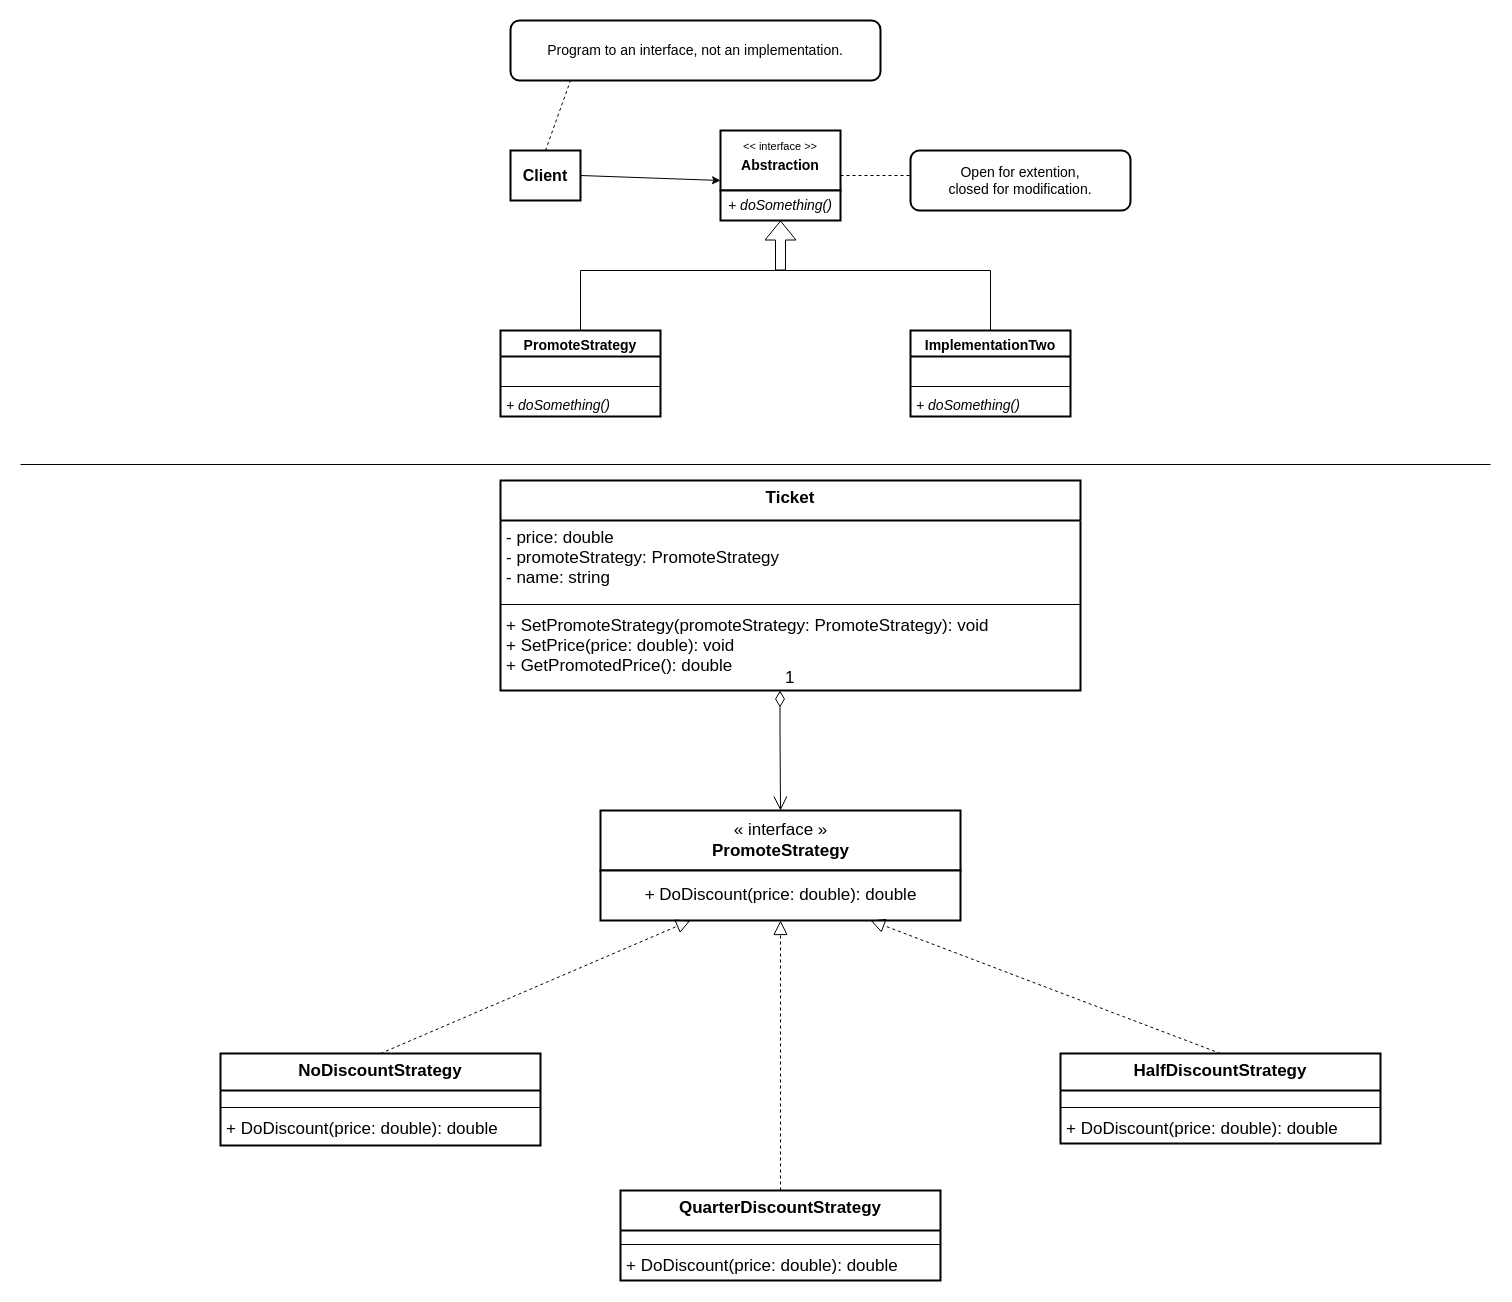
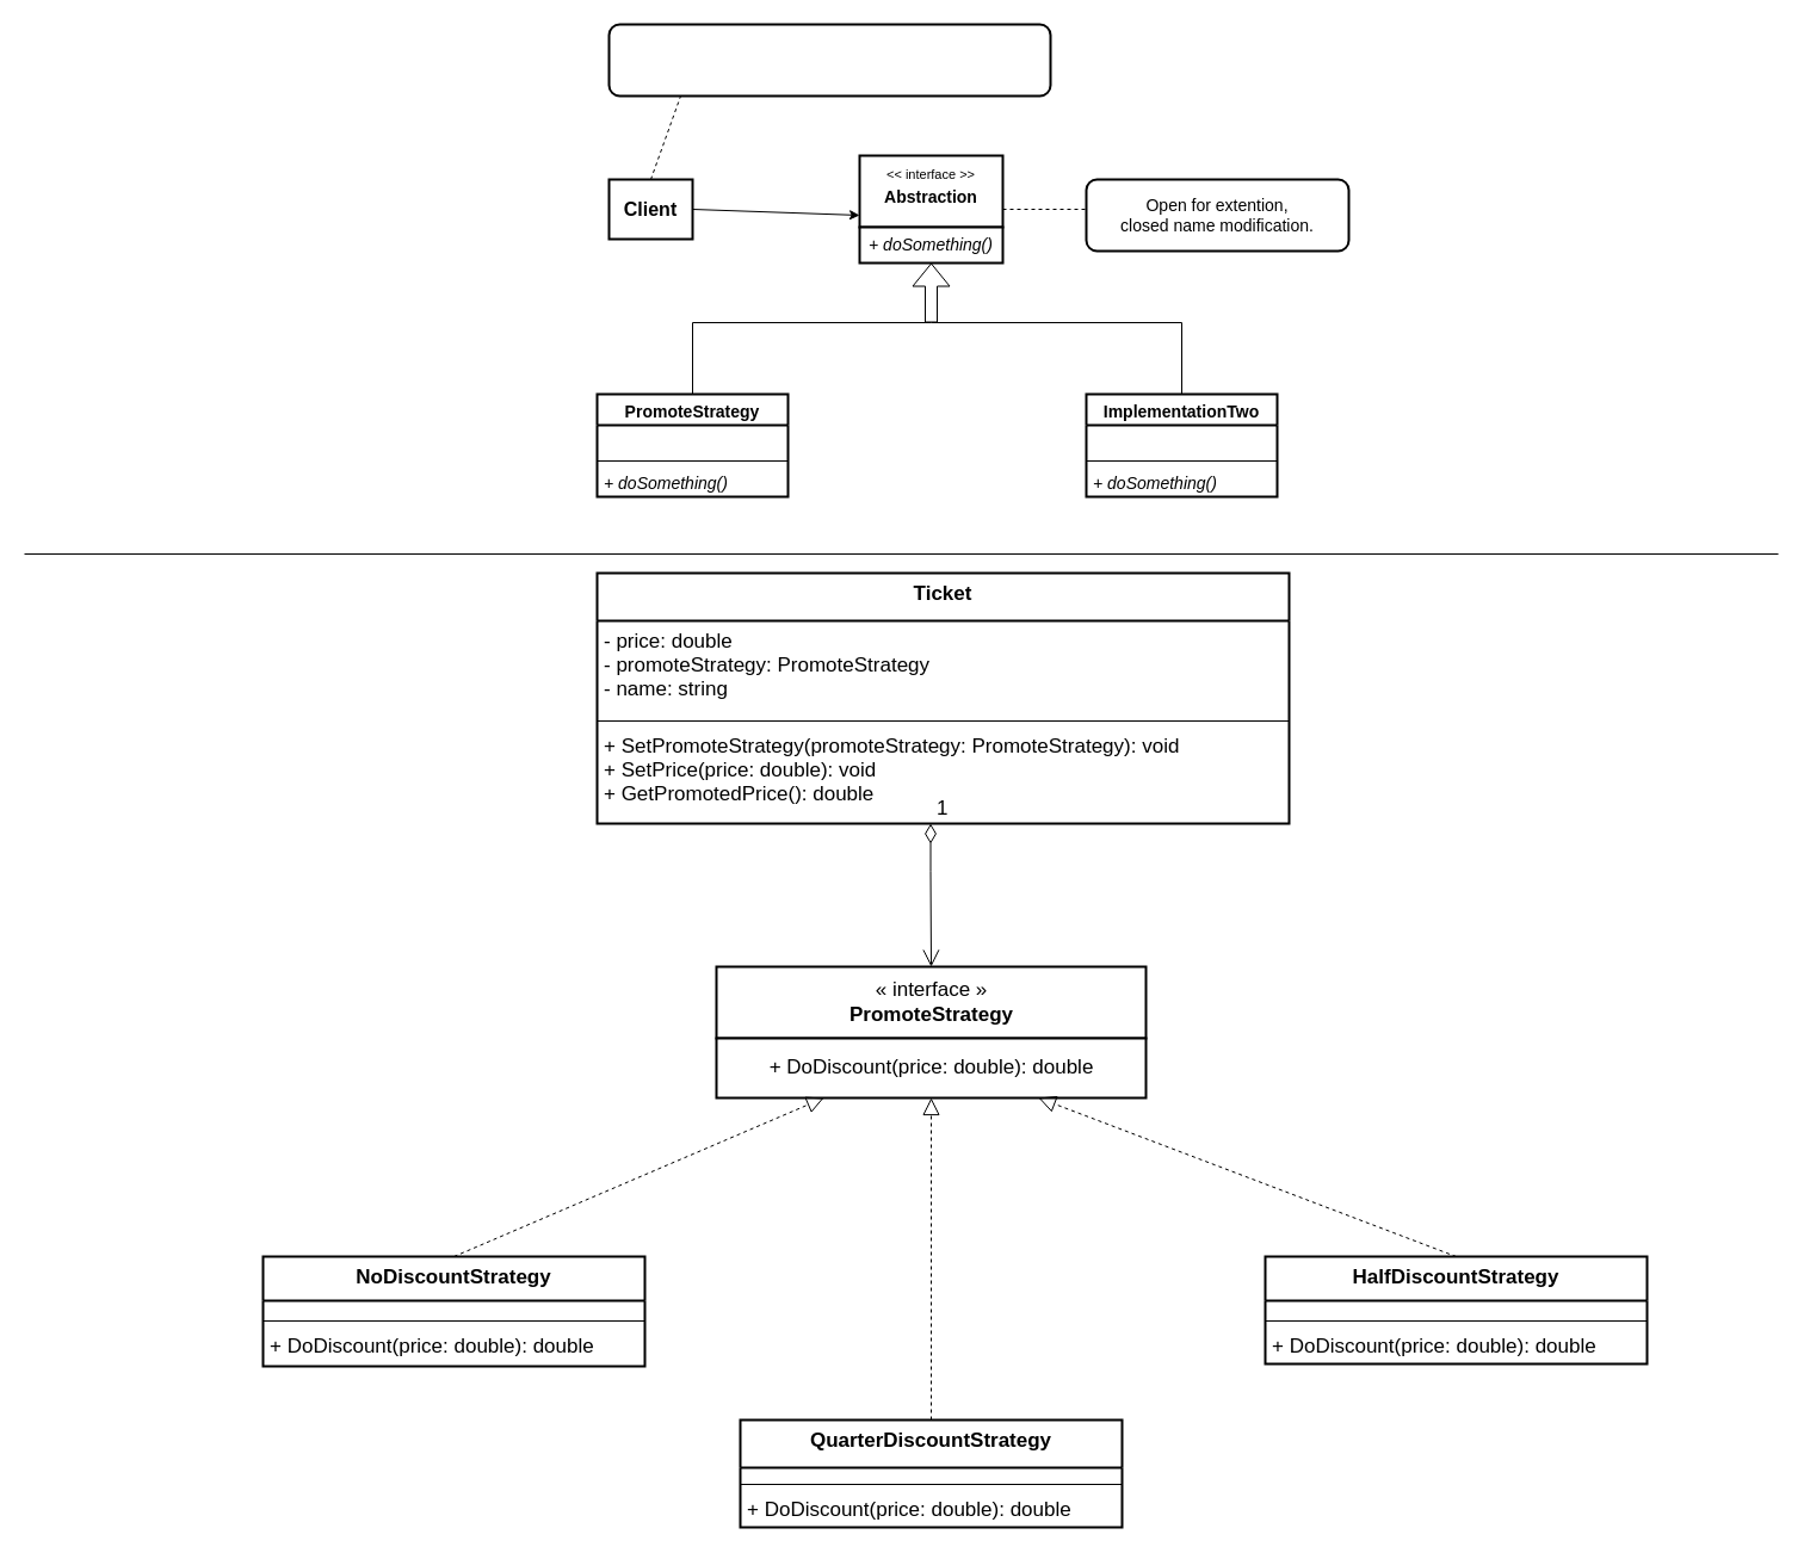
  <mxCell id="0" />
  <mxCell id="1" parent="0" />
  <mxCell id="2" value="Client" style="rounded=0;whiteSpace=wrap;html=1;strokeWidth=2;spacing=2;fontStyle=1;fontSize=16;" vertex="1" parent="1"><mxGeometry x="510" y="150" width="70" height="50" as="geometry" /></mxCell>
  <mxCell id="3" value="" style="endArrow=classic;html=1;rounded=0;exitX=1;exitY=0.5;exitDx=0;exitDy=0;" edge="1" parent="1" source="2"><mxGeometry width="50" height="50" relative="1" as="geometry"><mxPoint x="810" y="400" as="sourcePoint" /><mxPoint x="720" y="180" as="targetPoint" /></mxGeometry></mxCell>
  <mxCell id="4" value="" style="rounded=0;whiteSpace=wrap;html=1;fontSize=12;strokeWidth=2;" vertex="1" parent="1"><mxGeometry x="720" y="130" width="120" height="60" as="geometry" /></mxCell>
  <mxCell id="5" value="&lt;b&gt;&lt;font style=&quot;font-size: 14px;&quot;&gt;Abstraction&lt;/font&gt;&lt;/b&gt;" style="text;html=1;strokeColor=none;fillColor=none;align=center;verticalAlign=middle;whiteSpace=wrap;rounded=0;fontSize=12;" vertex="1" parent="1"><mxGeometry x="750" y="150" width="60" height="30" as="geometry" /></mxCell>
  <mxCell id="6" value="&lt;font style=&quot;font-size: 11px;&quot;&gt;&amp;lt;&amp;lt; interface &amp;gt;&amp;gt;&lt;/font&gt;" style="text;html=1;strokeColor=none;fillColor=none;align=center;verticalAlign=middle;whiteSpace=wrap;rounded=0;fontSize=14;" vertex="1" parent="1"><mxGeometry x="735" y="130" width="90" height="30" as="geometry" /></mxCell>
  <mxCell id="7" value="" style="rounded=0;whiteSpace=wrap;html=1;fontSize=11;strokeWidth=2;" vertex="1" parent="1"><mxGeometry x="720" y="190" width="120" height="30" as="geometry" /></mxCell>
  <mxCell id="8" value="&lt;font style=&quot;font-size: 14px;&quot;&gt;&lt;i&gt;+ doSomething()&lt;/i&gt;&lt;/font&gt;" style="text;html=1;strokeColor=none;fillColor=none;align=center;verticalAlign=middle;whiteSpace=wrap;rounded=0;fontSize=11;" vertex="1" parent="1"><mxGeometry x="720" y="190" width="120" height="30" as="geometry" /></mxCell>
  <mxCell id="9" value="" style="endArrow=none;dashed=1;html=1;rounded=0;fontSize=14;exitX=0.5;exitY=0;exitDx=0;exitDy=0;" edge="1" parent="1" source="2"><mxGeometry width="50" height="50" relative="1" as="geometry"><mxPoint x="810" y="360" as="sourcePoint" /><mxPoint x="570" y="80" as="targetPoint" /></mxGeometry></mxCell>
  <mxCell id="10" value="" style="rounded=1;whiteSpace=wrap;html=1;fontSize=14;strokeWidth=2;" vertex="1" parent="1"><mxGeometry x="510" y="20" width="370" height="60" as="geometry" /></mxCell>
- <mxCell id="11" value="Program to an interface, not an implementation." style="text;html=1;strokeColor=none;fillColor=none;align=center;verticalAlign=middle;whiteSpace=wrap;rounded=0;fontSize=14;" vertex="1" parent="1"><mxGeometry x="510" y="35" width="370" height="30" as="geometry" /></mxCell>
  <mxCell id="12" value="" style="endArrow=none;dashed=1;html=1;rounded=0;fontSize=14;exitX=1;exitY=0.75;exitDx=0;exitDy=0;" edge="1" parent="1" source="4"><mxGeometry width="50" height="50" relative="1" as="geometry"><mxPoint x="810" y="360" as="sourcePoint" /><mxPoint x="910" y="175" as="targetPoint" /><Array as="points"><mxPoint x="870" y="175" /></Array></mxGeometry></mxCell>
  <mxCell id="13" value="" style="rounded=1;whiteSpace=wrap;html=1;fontSize=14;strokeWidth=2;" vertex="1" parent="1"><mxGeometry x="910" y="150" width="220" height="60" as="geometry" /></mxCell>
- <mxCell id="14" value="Open for extention,&lt;br&gt;closed for modification." style="text;html=1;strokeColor=none;fillColor=none;align=center;verticalAlign=middle;whiteSpace=wrap;rounded=0;fontSize=14;" vertex="1" parent="1"><mxGeometry x="910" y="150" width="220" height="60" as="geometry" /></mxCell>
+ <mxCell id="14" value="Open for extention,&lt;br&gt;closed name modification." style="text;html=1;strokeColor=none;fillColor=none;align=center;verticalAlign=middle;whiteSpace=wrap;rounded=0;fontSize=14;" vertex="1" parent="1"><mxGeometry x="910" y="150" width="220" height="60" as="geometry" /></mxCell>
  <mxCell id="15" value="" style="shape=flexArrow;endArrow=classic;html=1;rounded=0;fontSize=14;entryX=0.5;entryY=1;entryDx=0;entryDy=0;" edge="1" parent="1" target="8"><mxGeometry width="50" height="50" relative="1" as="geometry"><mxPoint x="780" y="270" as="sourcePoint" /><mxPoint x="860" y="300" as="targetPoint" /></mxGeometry></mxCell>
  <mxCell id="16" value="PromoteStrategy" style="swimlane;fontStyle=1;align=center;verticalAlign=top;childLayout=stackLayout;horizontal=1;startSize=26;horizontalStack=0;resizeParent=1;resizeParentMax=0;resizeLast=0;collapsible=1;marginBottom=0;fontSize=14;strokeWidth=2;" vertex="1" parent="1"><mxGeometry x="500" y="330" width="160" height="86" as="geometry" /></mxCell>
  <mxCell id="17" value="  " style="text;strokeColor=none;fillColor=none;align=left;verticalAlign=top;spacingLeft=4;spacingRight=4;overflow=hidden;rotatable=0;points=[[0,0.5],[1,0.5]];portConstraint=eastwest;fontSize=14;" vertex="1" parent="16"><mxGeometry y="26" width="160" height="26" as="geometry" /></mxCell>
  <mxCell id="18" value="" style="line;strokeWidth=1;fillColor=none;align=left;verticalAlign=middle;spacingTop=-1;spacingLeft=3;spacingRight=3;rotatable=0;labelPosition=right;points=[];portConstraint=eastwest;fontSize=14;" vertex="1" parent="16"><mxGeometry y="52" width="160" height="8" as="geometry" /></mxCell>
  <mxCell id="19" value="+ doSomething()" style="text;strokeColor=none;fillColor=none;align=left;verticalAlign=top;spacingLeft=4;spacingRight=4;overflow=hidden;rotatable=0;points=[[0,0.5],[1,0.5]];portConstraint=eastwest;fontSize=14;fontStyle=2" vertex="1" parent="16"><mxGeometry y="60" width="160" height="26" as="geometry" /></mxCell>
  <mxCell id="20" value="ImplementationTwo" style="swimlane;fontStyle=1;align=center;verticalAlign=top;childLayout=stackLayout;horizontal=1;startSize=26;horizontalStack=0;resizeParent=1;resizeParentMax=0;resizeLast=0;collapsible=1;marginBottom=0;fontSize=14;strokeWidth=2;" vertex="1" parent="1"><mxGeometry x="910" y="330" width="160" height="86" as="geometry" /></mxCell>
  <mxCell id="21" value="  " style="text;strokeColor=none;fillColor=none;align=left;verticalAlign=top;spacingLeft=4;spacingRight=4;overflow=hidden;rotatable=0;points=[[0,0.5],[1,0.5]];portConstraint=eastwest;fontSize=14;" vertex="1" parent="20"><mxGeometry y="26" width="160" height="26" as="geometry" /></mxCell>
  <mxCell id="22" value="" style="line;strokeWidth=1;fillColor=none;align=left;verticalAlign=middle;spacingTop=-1;spacingLeft=3;spacingRight=3;rotatable=0;labelPosition=right;points=[];portConstraint=eastwest;fontSize=14;" vertex="1" parent="20"><mxGeometry y="52" width="160" height="8" as="geometry" /></mxCell>
  <mxCell id="23" value="+ doSomething()" style="text;strokeColor=none;fillColor=none;align=left;verticalAlign=top;spacingLeft=4;spacingRight=4;overflow=hidden;rotatable=0;points=[[0,0.5],[1,0.5]];portConstraint=eastwest;fontSize=14;fontStyle=2" vertex="1" parent="20"><mxGeometry y="60" width="160" height="26" as="geometry" /></mxCell>
  <mxCell id="24" value="" style="endArrow=none;html=1;rounded=0;fontSize=14;" edge="1" parent="1" source="16"><mxGeometry width="50" height="50" relative="1" as="geometry"><mxPoint x="810" y="350" as="sourcePoint" /><mxPoint x="580" y="270" as="targetPoint" /></mxGeometry></mxCell>
  <mxCell id="25" value="" style="endArrow=none;html=1;rounded=0;fontSize=17;fontStyle=1" edge="1" parent="1"><mxGeometry width="50" height="50" relative="1" as="geometry"><mxPoint x="580" y="270" as="sourcePoint" /><mxPoint x="780" y="270" as="targetPoint" /></mxGeometry></mxCell>
  <mxCell id="26" value="" style="endArrow=none;html=1;rounded=0;fontSize=14;exitX=0.5;exitY=0;exitDx=0;exitDy=0;" edge="1" parent="1" source="20"><mxGeometry width="50" height="50" relative="1" as="geometry"><mxPoint x="810" y="350" as="sourcePoint" /><mxPoint x="990" y="270" as="targetPoint" /></mxGeometry></mxCell>
  <mxCell id="27" value="" style="endArrow=none;html=1;rounded=0;fontSize=14;" edge="1" parent="1"><mxGeometry width="50" height="50" relative="1" as="geometry"><mxPoint x="780" y="270" as="sourcePoint" /><mxPoint x="990" y="270" as="targetPoint" /></mxGeometry></mxCell>
  <mxCell id="28" value="Ticket" style="swimlane;fontStyle=1;align=center;verticalAlign=top;childLayout=stackLayout;horizontal=1;startSize=40;horizontalStack=0;resizeParent=1;resizeParentMax=0;resizeLast=0;collapsible=1;marginBottom=0;fontSize=17;strokeWidth=2;" vertex="1" parent="1"><mxGeometry x="500" y="480" width="580" height="210" as="geometry"><mxRectangle x="80" y="510" width="80" height="40" as="alternateBounds" /></mxGeometry></mxCell>
  <mxCell id="29" value="- price: double&#10;- promoteStrategy: PromoteStrategy &#10;- name: string&#10;" style="text;strokeColor=none;fillColor=none;align=left;verticalAlign=top;spacingLeft=4;spacingRight=4;overflow=hidden;rotatable=0;points=[[0,0.5],[1,0.5]];portConstraint=eastwest;fontSize=17;" vertex="1" parent="28"><mxGeometry y="40" width="580" height="80" as="geometry" /></mxCell>
  <mxCell id="30" value="" style="line;strokeWidth=1;fillColor=none;align=left;verticalAlign=middle;spacingTop=-1;spacingLeft=3;spacingRight=3;rotatable=0;labelPosition=right;points=[];portConstraint=eastwest;fontSize=17;" vertex="1" parent="28"><mxGeometry y="120" width="580" height="8" as="geometry" /></mxCell>
  <mxCell id="31" value="+ SetPromoteStrategy(promoteStrategy: PromoteStrategy): void&#10;+ SetPrice(price: double): void&#10;+ GetPromotedPrice(): double" style="text;strokeColor=none;fillColor=none;align=left;verticalAlign=top;spacingLeft=4;spacingRight=4;overflow=hidden;rotatable=0;points=[[0,0.5],[1,0.5]];portConstraint=eastwest;fontSize=17;" vertex="1" parent="28"><mxGeometry y="128" width="580" height="82" as="geometry" /></mxCell>
  <mxCell id="32" value="" style="line;strokeWidth=1;fillColor=none;align=left;verticalAlign=middle;spacingTop=-1;spacingLeft=3;spacingRight=3;rotatable=0;labelPosition=right;points=[];portConstraint=eastwest;fontSize=17;" vertex="1" parent="1"><mxGeometry x="20" y="460" width="1470" height="8" as="geometry" /></mxCell>
  <mxCell id="33" value="1" style="endArrow=open;html=1;endSize=12;startArrow=diamondThin;startSize=14;startFill=0;edgeStyle=orthogonalEdgeStyle;align=left;verticalAlign=bottom;rounded=0;fontSize=17;" edge="1" parent="1"><mxGeometry x="-1" y="3" relative="1" as="geometry"><mxPoint x="779.5" y="690" as="sourcePoint" /><mxPoint x="780" y="810" as="targetPoint" /><Array as="points"><mxPoint x="780" y="730" /><mxPoint x="780" y="730" /></Array></mxGeometry></mxCell>
  <mxCell id="34" value="« interface »&lt;br&gt;&lt;b&gt;PromoteStrategy&lt;/b&gt;" style="html=1;dropTarget=0;fontSize=17;strokeWidth=2;" vertex="1" parent="1"><mxGeometry x="600" y="810" width="360" height="60" as="geometry" /></mxCell>
  <mxCell id="35" value="+ DoDiscount(price: double): double" style="html=1;fontSize=17;strokeWidth=2;" vertex="1" parent="1"><mxGeometry x="600" y="870" width="360" height="50" as="geometry" /></mxCell>
  <mxCell id="36" value="NoDiscountStrategy" style="swimlane;fontStyle=1;align=center;verticalAlign=top;childLayout=stackLayout;horizontal=1;startSize=37;horizontalStack=0;resizeParent=1;resizeParentMax=0;resizeLast=0;collapsible=1;marginBottom=0;fontSize=17;strokeWidth=2;" vertex="1" parent="1"><mxGeometry x="220" y="1053" width="320" height="92" as="geometry" /></mxCell>
  <mxCell id="37" value=" " style="text;strokeColor=none;fillColor=none;align=left;verticalAlign=top;spacingLeft=4;spacingRight=4;overflow=hidden;rotatable=0;points=[[0,0.5],[1,0.5]];portConstraint=eastwest;fontSize=17;" vertex="1" parent="36"><mxGeometry y="37" width="320" height="13" as="geometry" /></mxCell>
  <mxCell id="38" value="" style="line;strokeWidth=1;fillColor=none;align=left;verticalAlign=middle;spacingTop=-1;spacingLeft=3;spacingRight=3;rotatable=0;labelPosition=right;points=[];portConstraint=eastwest;fontSize=17;" vertex="1" parent="36"><mxGeometry y="50" width="320" height="8" as="geometry" /></mxCell>
  <mxCell id="39" value="+ DoDiscount(price: double): double" style="text;strokeColor=none;fillColor=none;align=left;verticalAlign=top;spacingLeft=4;spacingRight=4;overflow=hidden;rotatable=0;points=[[0,0.5],[1,0.5]];portConstraint=eastwest;fontSize=17;" vertex="1" parent="36"><mxGeometry y="58" width="320" height="34" as="geometry" /></mxCell>
  <mxCell id="40" value="HalfDiscountStrategy" style="swimlane;fontStyle=1;align=center;verticalAlign=top;childLayout=stackLayout;horizontal=1;startSize=37;horizontalStack=0;resizeParent=1;resizeParentMax=0;resizeLast=0;collapsible=1;marginBottom=0;fontSize=17;strokeWidth=2;" vertex="1" parent="1"><mxGeometry x="1060" y="1053" width="320" height="90" as="geometry" /></mxCell>
  <mxCell id="41" value=" " style="text;strokeColor=none;fillColor=none;align=left;verticalAlign=top;spacingLeft=4;spacingRight=4;overflow=hidden;rotatable=0;points=[[0,0.5],[1,0.5]];portConstraint=eastwest;fontSize=17;" vertex="1" parent="40"><mxGeometry y="37" width="320" height="13" as="geometry" /></mxCell>
  <mxCell id="42" value="" style="line;strokeWidth=1;fillColor=none;align=left;verticalAlign=middle;spacingTop=-1;spacingLeft=3;spacingRight=3;rotatable=0;labelPosition=right;points=[];portConstraint=eastwest;fontSize=17;" vertex="1" parent="40"><mxGeometry y="50" width="320" height="8" as="geometry" /></mxCell>
  <mxCell id="43" value="+ DoDiscount(price: double): double" style="text;strokeColor=none;fillColor=none;align=left;verticalAlign=top;spacingLeft=4;spacingRight=4;overflow=hidden;rotatable=0;points=[[0,0.5],[1,0.5]];portConstraint=eastwest;fontSize=17;" vertex="1" parent="40"><mxGeometry y="58" width="320" height="32" as="geometry" /></mxCell>
  <mxCell id="44" value="QuarterDiscountStrategy" style="swimlane;fontStyle=1;align=center;verticalAlign=top;childLayout=stackLayout;horizontal=1;startSize=40;horizontalStack=0;resizeParent=1;resizeParentMax=0;resizeLast=0;collapsible=1;marginBottom=0;fontSize=17;strokeWidth=2;" vertex="1" parent="1"><mxGeometry x="620" y="1190" width="320" height="90" as="geometry" /></mxCell>
  <mxCell id="45" value=" " style="text;strokeColor=none;fillColor=none;align=left;verticalAlign=top;spacingLeft=4;spacingRight=4;overflow=hidden;rotatable=0;points=[[0,0.5],[1,0.5]];portConstraint=eastwest;fontSize=17;" vertex="1" parent="44"><mxGeometry y="40" width="320" height="10" as="geometry" /></mxCell>
  <mxCell id="46" value="" style="line;strokeWidth=1;fillColor=none;align=left;verticalAlign=middle;spacingTop=-1;spacingLeft=3;spacingRight=3;rotatable=0;labelPosition=right;points=[];portConstraint=eastwest;fontSize=17;" vertex="1" parent="44"><mxGeometry y="50" width="320" height="8" as="geometry" /></mxCell>
  <mxCell id="47" value="+ DoDiscount(price: double): double" style="text;strokeColor=none;fillColor=none;align=left;verticalAlign=top;spacingLeft=4;spacingRight=4;overflow=hidden;rotatable=0;points=[[0,0.5],[1,0.5]];portConstraint=eastwest;fontSize=17;" vertex="1" parent="44"><mxGeometry y="58" width="320" height="32" as="geometry" /></mxCell>
  <mxCell id="48" value="" style="endArrow=block;dashed=1;endFill=0;endSize=12;html=1;rounded=0;fontSize=25;exitX=0.5;exitY=0;exitDx=0;exitDy=0;entryX=0.25;entryY=1;entryDx=0;entryDy=0;" edge="1" parent="1" source="36" target="35"><mxGeometry width="160" relative="1" as="geometry"><mxPoint x="750" y="1020" as="sourcePoint" /><mxPoint x="910" y="1020" as="targetPoint" /></mxGeometry></mxCell>
  <mxCell id="49" value="" style="endArrow=block;dashed=1;endFill=0;endSize=12;html=1;rounded=0;fontSize=25;exitX=0.5;exitY=0;exitDx=0;exitDy=0;entryX=0.5;entryY=1;entryDx=0;entryDy=0;" edge="1" parent="1" source="44" target="35"><mxGeometry width="160" relative="1" as="geometry"><mxPoint x="750" y="1020" as="sourcePoint" /><mxPoint x="910" y="1020" as="targetPoint" /></mxGeometry></mxCell>
  <mxCell id="50" value="" style="endArrow=block;dashed=1;endFill=0;endSize=12;html=1;rounded=0;fontSize=25;exitX=0.5;exitY=0;exitDx=0;exitDy=0;entryX=0.75;entryY=1;entryDx=0;entryDy=0;" edge="1" parent="1" source="40" target="35"><mxGeometry width="160" relative="1" as="geometry"><mxPoint x="750" y="1020" as="sourcePoint" /><mxPoint x="910" y="1020" as="targetPoint" /></mxGeometry></mxCell>
